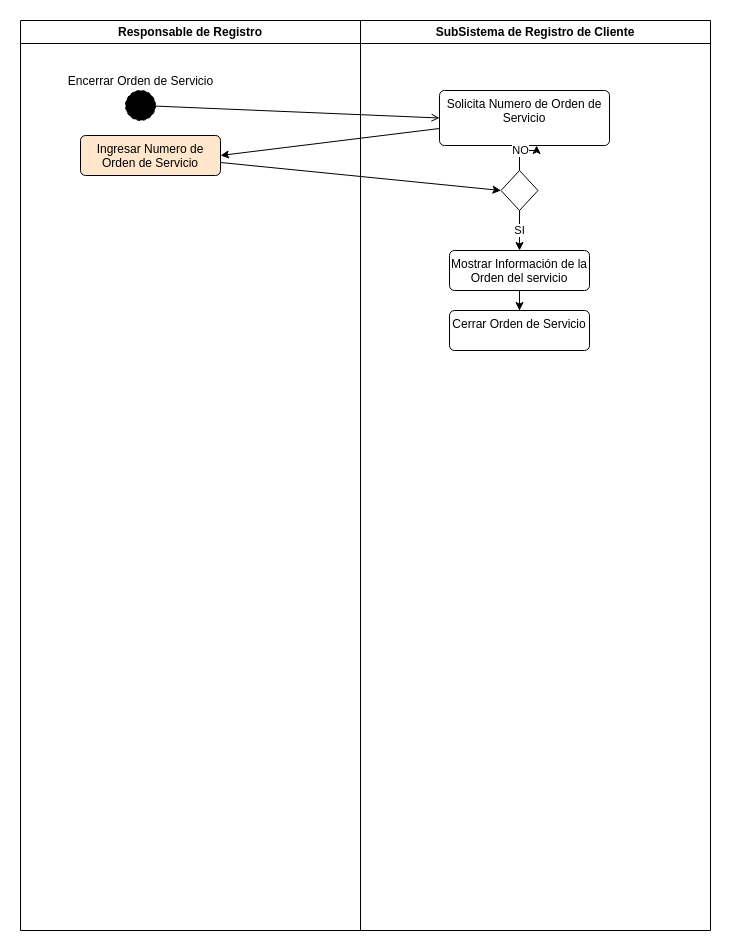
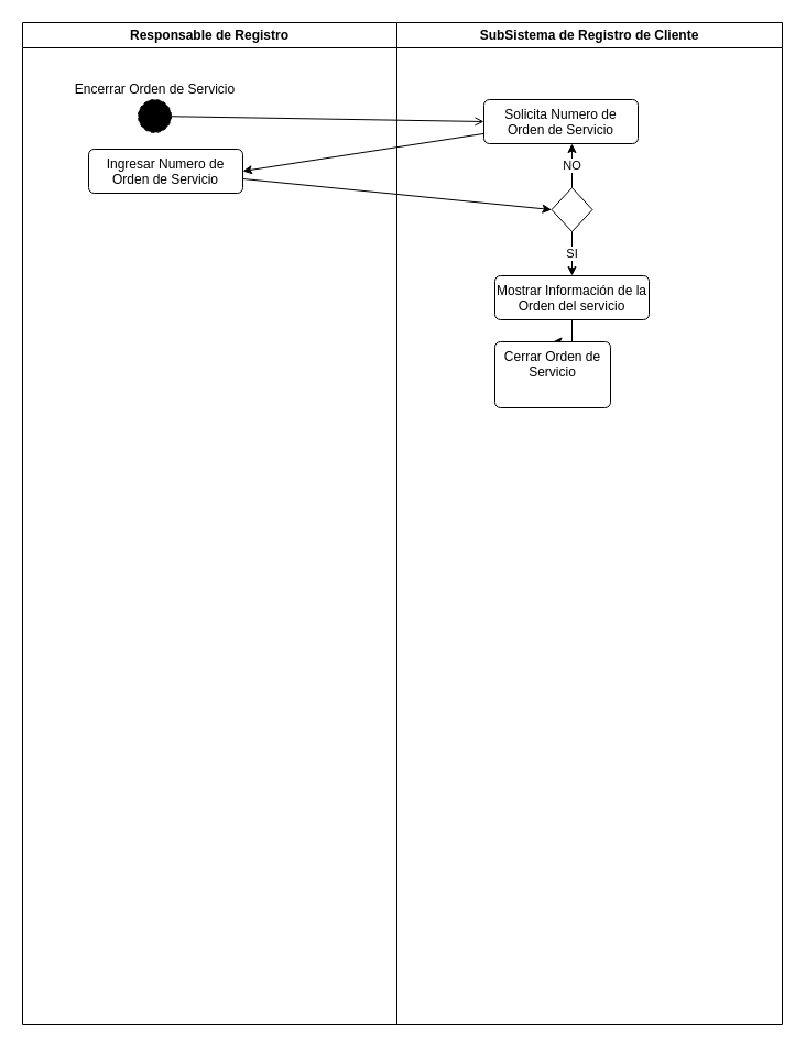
  <mxCell id="0" />
  <mxCell id="1" parent="0" />
  <mxCell id="2" value="Responsable de Registro" style="swimlane;whiteSpace=wrap;html=1;" vertex="1" parent="1"><mxGeometry width="340" height="910" as="geometry" x="20" y="20" /></mxCell>
  <mxCell id="3" value="SubSistema de Registro de Cliente" style="swimlane;whiteSpace=wrap;html=1;" vertex="1" parent="1"><mxGeometry x="360" width="350" height="910" as="geometry" y="20" /></mxCell>
  <mxCell id="4" style="rounded=0;orthogonalLoop=1;jettySize=auto;html=1;entryX=0;entryY=0.5;entryDx=0;entryDy=0;endArrow=open;" edge="1" parent="3" source="5" target="7"><mxGeometry relative="1" as="geometry" /></mxCell>
  <mxCell id="5" value="Encerrar Orden de Servicio" style="ellipse;fillColor=strokeColor;html=1;fontFamily=Helvetica;labelPosition=center;verticalLabelPosition=top;align=center;verticalAlign=bottom;dashed=1;" vertex="1" parent="3"><mxGeometry x="-235" y="70" width="30" height="30" as="geometry" /></mxCell>
  <mxCell id="6" style="rounded=0;orthogonalLoop=1;jettySize=auto;html=1;entryX=1;entryY=0.5;entryDx=0;entryDy=0;" edge="1" parent="3" source="7" target="9"><mxGeometry relative="1" as="geometry" /></mxCell>
- <mxCell id="7" value="Solicita Numero de Orden de Servicio" style="html=1;align=center;verticalAlign=top;rounded=1;absoluteArcSize=1;arcSize=10;dashed=0;whiteSpace=wrap;" vertex="1" parent="3"><mxGeometry x="79" y="70" width="170" height="55" as="geometry" /></mxCell>
+ <mxCell id="7" value="Solicita Numero de Orden de Servicio" style="html=1;align=center;verticalAlign=top;rounded=1;absoluteArcSize=1;arcSize=10;dashed=0;whiteSpace=wrap;" vertex="1" parent="3"><mxGeometry x="79" y="70" width="140" height="40" as="geometry" /></mxCell>
  <mxCell id="8" style="rounded=0;orthogonalLoop=1;jettySize=auto;html=1;entryX=0;entryY=0.5;entryDx=0;entryDy=0;" edge="1" parent="3" source="9" target="12"><mxGeometry relative="1" as="geometry"><mxPoint x="20" y="180" as="targetPoint" /></mxGeometry></mxCell>
- <mxCell id="9" value="Ingresar Numero de Orden de Servicio" style="html=1;align=center;verticalAlign=top;rounded=1;absoluteArcSize=1;arcSize=10;dashed=0;whiteSpace=wrap;fillColor=#ffe6cc;" vertex="1" parent="3"><mxGeometry x="-280" y="115" width="140" height="40" as="geometry" /></mxCell>
+ <mxCell id="9" value="Ingresar Numero de Orden de Servicio" style="html=1;align=center;verticalAlign=top;rounded=1;absoluteArcSize=1;arcSize=10;dashed=0;whiteSpace=wrap;" vertex="1" parent="3"><mxGeometry x="-280" y="115" width="140" height="40" as="geometry" /></mxCell>
  <mxCell id="10" style="edgeStyle=orthogonalEdgeStyle;rounded=0;orthogonalLoop=1;jettySize=auto;html=1;entryX=0.5;entryY=0;entryDx=0;entryDy=0;" edge="1" parent="3" source="11" target="14"><mxGeometry relative="1" as="geometry" /></mxCell>
  <mxCell id="11" value="Mostrar Información de la Orden del servicio" style="html=1;align=center;verticalAlign=top;rounded=1;absoluteArcSize=1;arcSize=10;dashed=0;whiteSpace=wrap;" vertex="1" parent="3"><mxGeometry x="89" y="230" width="140" height="40" as="geometry" /></mxCell>
  <mxCell id="12" value="" style="rhombus;whiteSpace=wrap;html=1;" vertex="1" parent="3"><mxGeometry x="140.5" y="150" width="37" height="40" as="geometry" /></mxCell>
  <mxCell id="13" value="SI" style="rounded=0;orthogonalLoop=1;jettySize=auto;html=1;exitX=0.5;exitY=1;exitDx=0;exitDy=0;entryX=0.5;entryY=0;entryDx=0;entryDy=0;" edge="1" parent="3" source="12" target="11"><mxGeometry relative="1" as="geometry"><mxPoint x="130" y="240" as="sourcePoint" /><mxPoint x="120" y="230" as="targetPoint" /><mxPoint as="offset" /></mxGeometry></mxCell>
- <mxCell id="14" value="Cerrar Orden de Servicio" style="html=1;align=center;verticalAlign=top;rounded=1;absoluteArcSize=1;arcSize=10;dashed=0;whiteSpace=wrap;" vertex="1" parent="3"><mxGeometry x="89" y="290" width="140" height="40" as="geometry" /></mxCell>
+ <mxCell id="14" value="Cerrar Orden de Servicio" style="html=1;align=center;verticalAlign=top;rounded=1;absoluteArcSize=1;arcSize=10;dashed=0;whiteSpace=wrap;" vertex="1" parent="3"><mxGeometry x="89" y="290" width="105" height="60" as="geometry" /></mxCell>
  <mxCell id="15" value="NO" style="edgeStyle=orthogonalEdgeStyle;rounded=0;orthogonalLoop=1;jettySize=auto;html=1;entryX=0.571;entryY=1;entryDx=0;entryDy=0;entryPerimeter=0;" edge="1" parent="3" source="12" target="7"><mxGeometry relative="1" as="geometry" /></mxCell>
